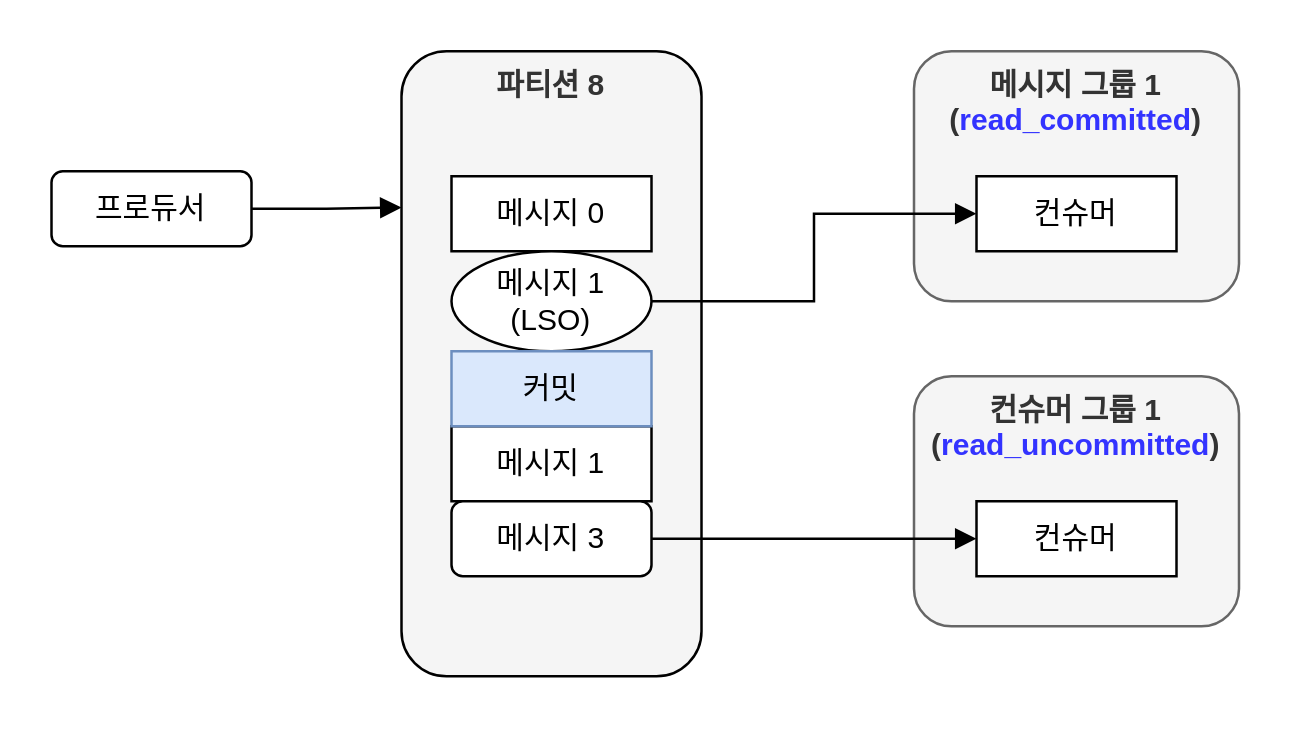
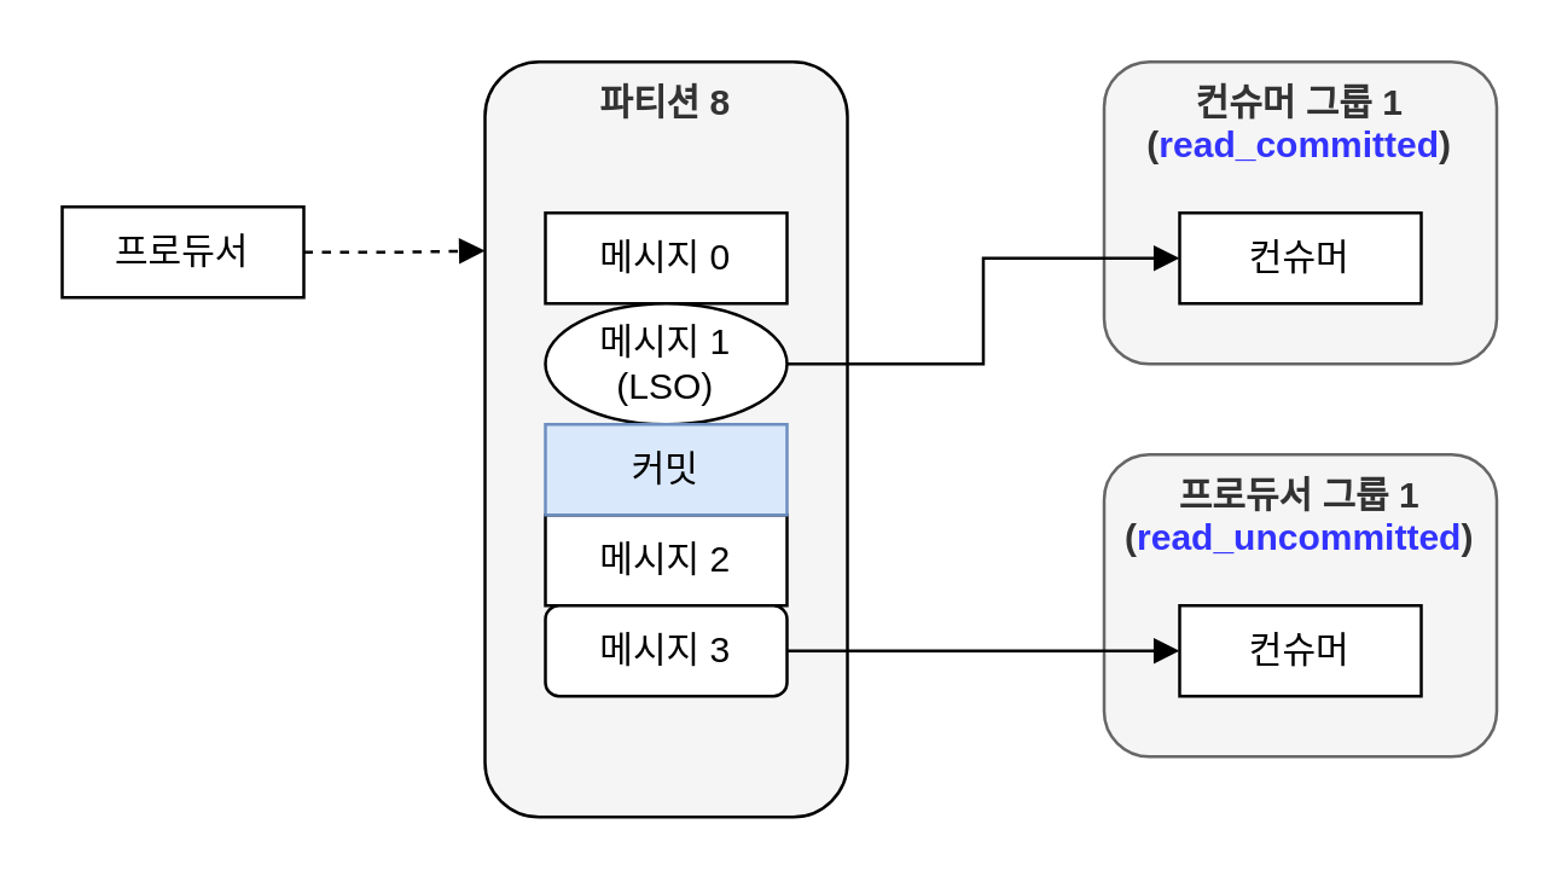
  <mxCell id="0" />
  <mxCell id="1" parent="0" />
- <mxCell id="2" value="메시지 그룹 1&lt;div&gt;(&lt;font color=&quot;#3333ff&quot;&gt;read_committed&lt;/font&gt;)&lt;/div&gt;" style="rounded=1;whiteSpace=wrap;html=1;fontStyle=1;verticalAlign=top;fillColor=#f5f5f5;fontColor=#333333;strokeColor=#666666;" vertex="1" parent="1"><mxGeometry x="365" y="20" width="130" height="100" as="geometry" /></mxCell>
+ <mxCell id="2" value="컨슈머 그룹 1&lt;div&gt;(&lt;font color=&quot;#3333ff&quot;&gt;read_committed&lt;/font&gt;)&lt;/div&gt;" style="rounded=1;whiteSpace=wrap;html=1;fontStyle=1;verticalAlign=top;fillColor=#f5f5f5;fontColor=#333333;strokeColor=#666666;" vertex="1" parent="1"><mxGeometry x="365" y="20" width="130" height="100" as="geometry" /></mxCell>
  <mxCell id="3" value="파티션 8" style="rounded=1;whiteSpace=wrap;html=1;fontStyle=1;verticalAlign=top;fillColor=#f5f5f5;fontColor=#333333;strokeColor=default;" vertex="1" parent="1"><mxGeometry x="160" y="20" width="120" height="250" as="geometry" /></mxCell>
- <mxCell id="4" value="프로듀서" style="whiteSpace=wrap;html=1;rounded=1;" vertex="1" parent="1"><mxGeometry x="20" y="68" width="80" height="30" as="geometry" /></mxCell>
+ <mxCell id="4" value="프로듀서" style="rounded=0;whiteSpace=wrap;html=1;" vertex="1" parent="1"><mxGeometry x="20" y="68" width="80" height="30" as="geometry" /></mxCell>
  <mxCell id="5" value="메시지 0" style="rounded=0;whiteSpace=wrap;html=1;" vertex="1" parent="1"><mxGeometry x="180" y="70" width="80" height="30" as="geometry" /></mxCell>
  <mxCell id="6" style="edgeStyle=orthogonalEdgeStyle;rounded=0;orthogonalLoop=1;jettySize=auto;html=1;entryX=0;entryY=0.5;entryDx=0;entryDy=0;endArrow=block;endFill=1;" edge="1" parent="1" source="7" target="11"><mxGeometry relative="1" as="geometry" /></mxCell>
  <mxCell id="7" value="메시지 1&lt;div&gt;(LSO)&lt;/div&gt;" style="ellipse;whiteSpace=wrap;html=1;" vertex="1" parent="1"><mxGeometry x="180" y="100" width="80" height="40" as="geometry" /></mxCell>
- <mxCell id="8" value="메시지 1" style="rounded=0;whiteSpace=wrap;html=1;" vertex="1" parent="1"><mxGeometry x="180" y="170" width="80" height="30" as="geometry" /></mxCell>
+ <mxCell id="8" value="메시지 2" style="rounded=0;whiteSpace=wrap;html=1;" vertex="1" parent="1"><mxGeometry x="180" y="170" width="80" height="30" as="geometry" /></mxCell>
  <mxCell id="9" value="메시지 3" style="whiteSpace=wrap;html=1;rounded=1;" vertex="1" parent="1"><mxGeometry x="180" y="200" width="80" height="30" as="geometry" /></mxCell>
  <mxCell id="10" value="커밋" style="rounded=0;whiteSpace=wrap;html=1;fillColor=#dae8fc;strokeColor=#6c8ebf;" vertex="1" parent="1"><mxGeometry x="180" y="140" width="80" height="30" as="geometry" /></mxCell>
  <mxCell id="11" value="컨슈머" style="rounded=0;whiteSpace=wrap;html=1;" vertex="1" parent="1"><mxGeometry x="390" y="70" width="80" height="30" as="geometry" /></mxCell>
- <mxCell id="12" value="컨슈머 그룹 1&lt;div&gt;(&lt;font color=&quot;#3333ff&quot;&gt;read_uncommitted&lt;/font&gt;)&lt;/div&gt;" style="rounded=1;whiteSpace=wrap;html=1;fontStyle=1;verticalAlign=top;fillColor=#f5f5f5;fontColor=#333333;strokeColor=#666666;" vertex="1" parent="1"><mxGeometry x="365" y="150" width="130" height="100" as="geometry" /></mxCell>
+ <mxCell id="12" value="프로듀서 그룹 1&lt;div&gt;(&lt;font color=&quot;#3333ff&quot;&gt;read_uncommitted&lt;/font&gt;)&lt;/div&gt;" style="rounded=1;whiteSpace=wrap;html=1;fontStyle=1;verticalAlign=top;fillColor=#f5f5f5;fontColor=#333333;strokeColor=#666666;" vertex="1" parent="1"><mxGeometry x="365" y="150" width="130" height="100" as="geometry" /></mxCell>
  <mxCell id="13" value="컨슈머" style="rounded=0;whiteSpace=wrap;html=1;" vertex="1" parent="1"><mxGeometry x="390" y="200" width="80" height="30" as="geometry" /></mxCell>
- <mxCell id="14" style="edgeStyle=orthogonalEdgeStyle;rounded=0;orthogonalLoop=1;jettySize=auto;html=1;entryX=0;entryY=0.25;entryDx=0;entryDy=0;endArrow=block;endFill=1;" edge="1" parent="1" source="4" target="3"><mxGeometry relative="1" as="geometry" /></mxCell>
+ <mxCell id="14" style="edgeStyle=orthogonalEdgeStyle;rounded=0;orthogonalLoop=1;jettySize=auto;html=1;entryX=0;entryY=0.25;entryDx=0;entryDy=0;endArrow=block;endFill=1;dashed=1;" edge="1" parent="1" source="4" target="3"><mxGeometry relative="1" as="geometry" /></mxCell>
  <mxCell id="15" style="edgeStyle=orthogonalEdgeStyle;rounded=0;orthogonalLoop=1;jettySize=auto;html=1;endArrow=block;endFill=1;" edge="1" parent="1" source="9" target="13"><mxGeometry relative="1" as="geometry" /></mxCell>
